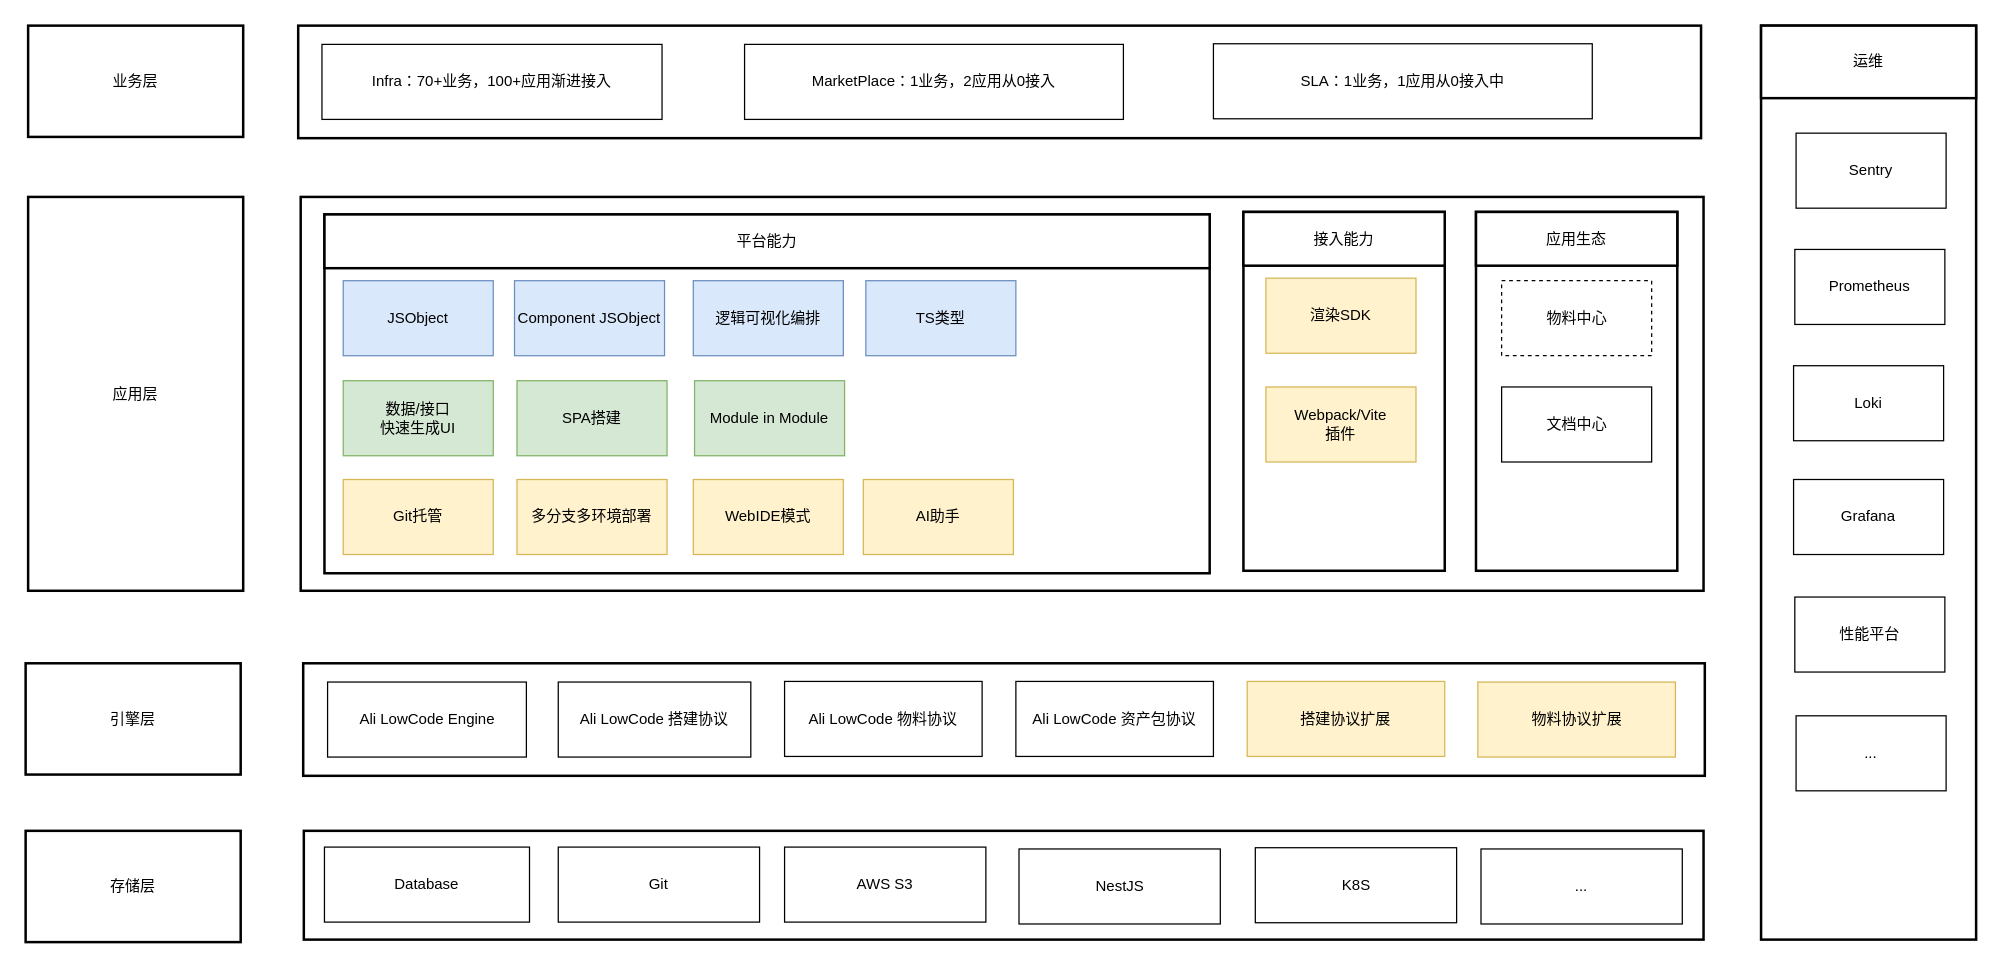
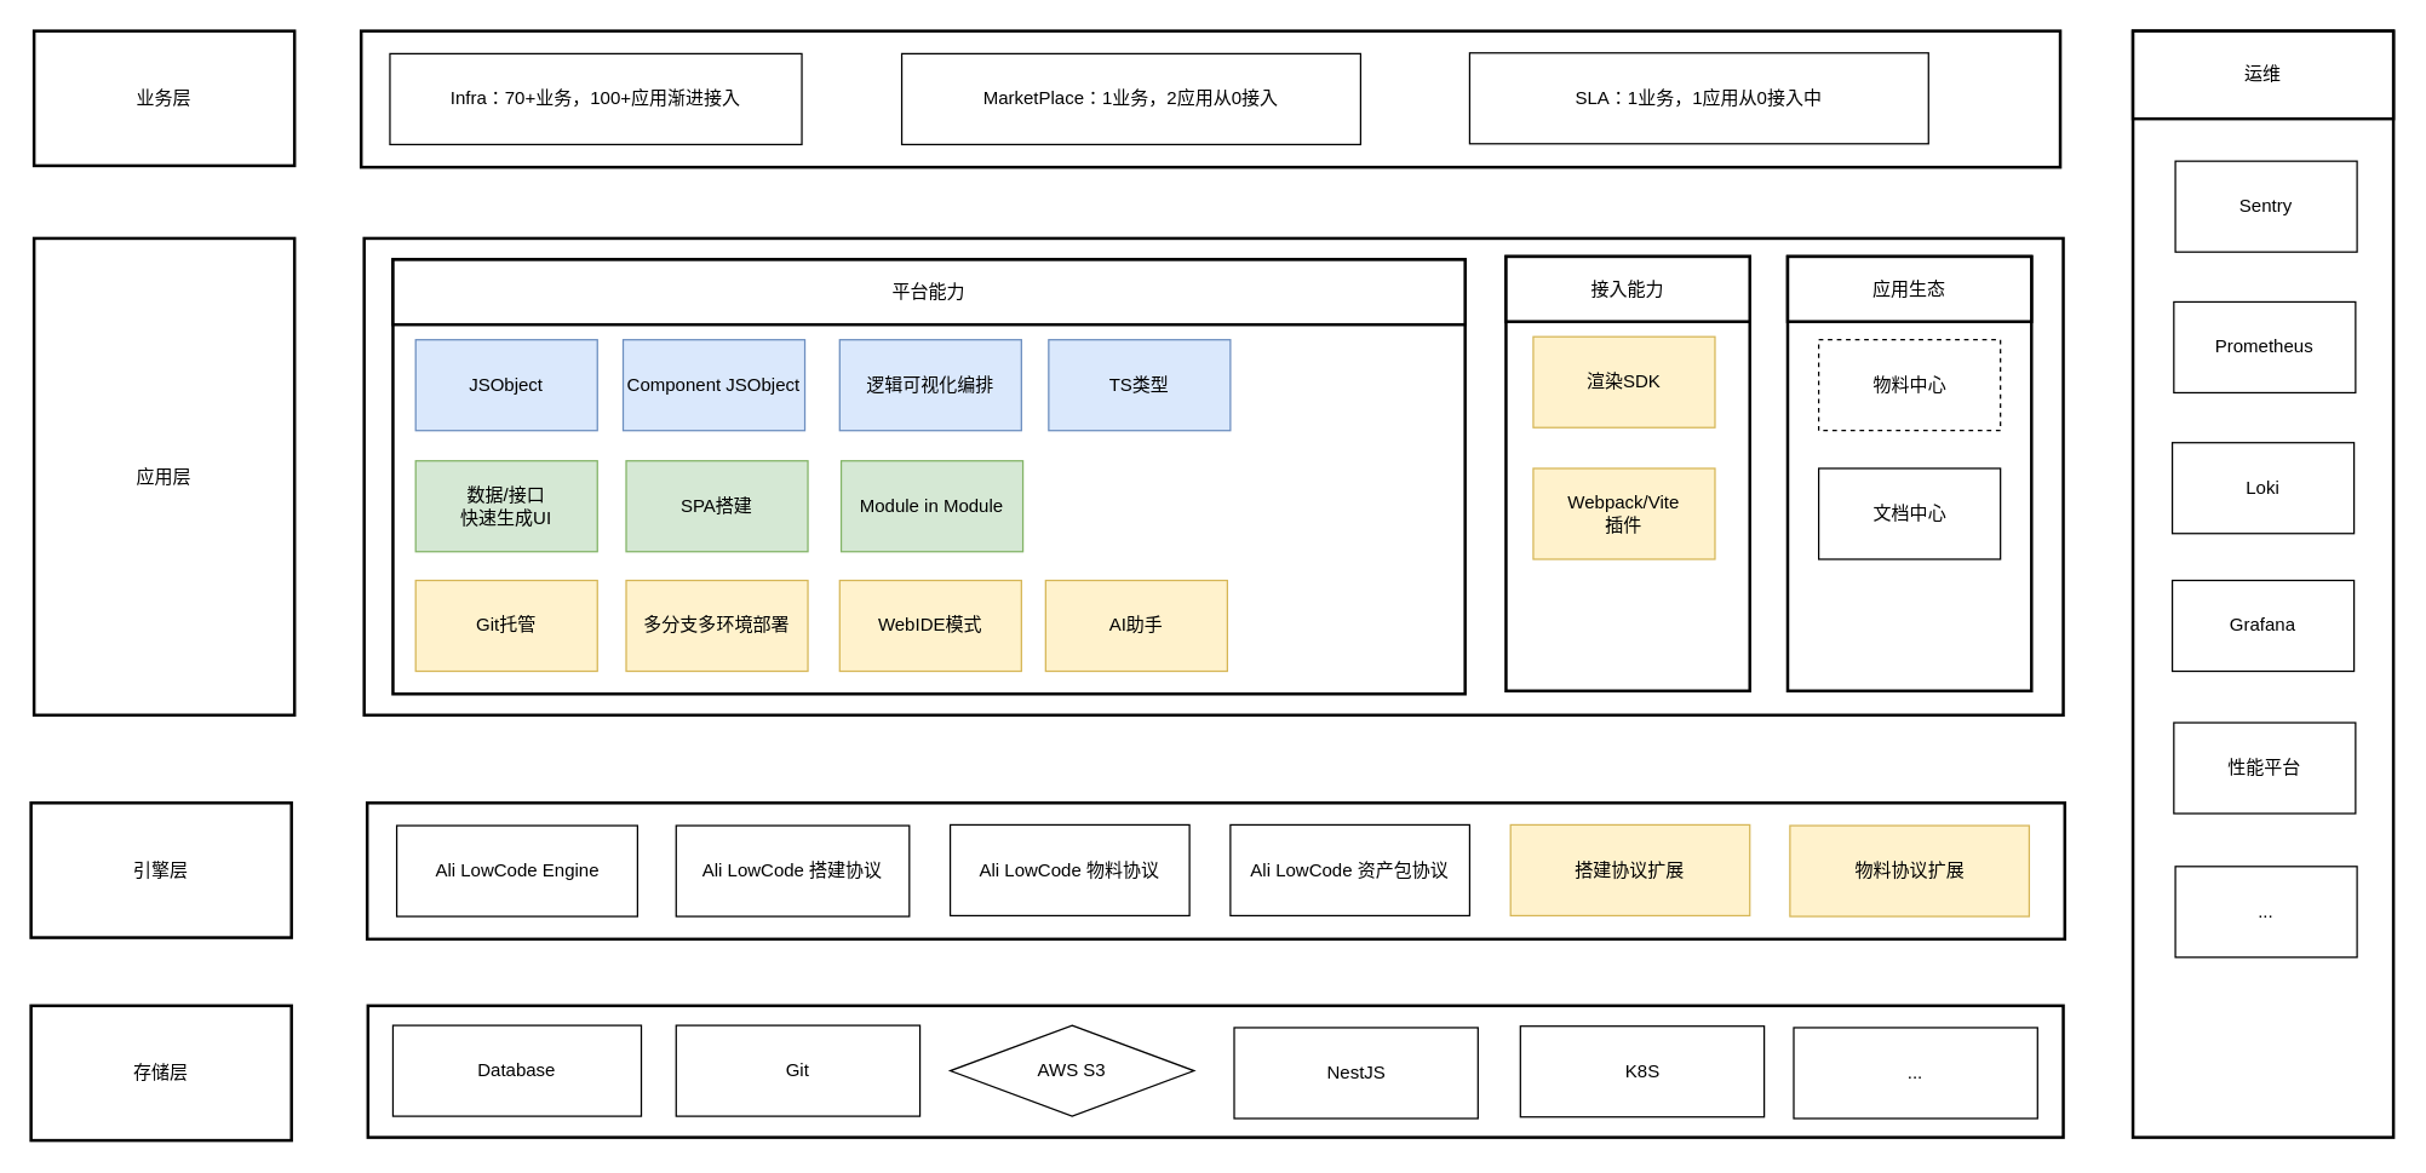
  <mxCell id="0" />
  <mxCell id="1" parent="0" />
  <mxCell id="2" value="" style="rounded=0;whiteSpace=wrap;html=1;strokeWidth=2;" parent="1" vertex="1"><mxGeometry x="242.5" y="664" width="1119.5" height="87" as="geometry" /></mxCell>
  <mxCell id="3" value="" style="rounded=0;whiteSpace=wrap;html=1;strokeWidth=2;" parent="1" vertex="1"><mxGeometry x="240" y="157" width="1122" height="315" as="geometry" /></mxCell>
  <mxCell id="4" value="" style="rounded=0;whiteSpace=wrap;html=1;strokeWidth=2;" parent="1" vertex="1"><mxGeometry x="242" y="530" width="1121" height="90" as="geometry" /></mxCell>
  <mxCell id="5" value="Database" style="rounded=0;whiteSpace=wrap;html=1;strokeWidth=1;" parent="1" vertex="1"><mxGeometry x="259" y="677" width="164" height="60" as="geometry" /></mxCell>
  <mxCell id="6" value="Git" style="rounded=0;whiteSpace=wrap;html=1;strokeWidth=1;" parent="1" vertex="1"><mxGeometry x="446" y="677" width="161" height="60" as="geometry" /></mxCell>
- <mxCell id="7" value="AWS S3" style="rounded=0;whiteSpace=wrap;html=1;strokeWidth=1;" parent="1" vertex="1"><mxGeometry x="627" y="677" width="161" height="60" as="geometry" /></mxCell>
+ <mxCell id="7" value="AWS S3" style="rhombus;whiteSpace=wrap;html=1;strokeWidth=1;" parent="1" vertex="1"><mxGeometry x="627" y="677" width="161" height="60" as="geometry" /></mxCell>
  <mxCell id="8" value="NestJS" style="rounded=0;whiteSpace=wrap;html=1;strokeWidth=1;" parent="1" vertex="1"><mxGeometry x="814.5" y="678.5" width="161" height="60" as="geometry" /></mxCell>
  <mxCell id="9" value="K8S" style="rounded=0;whiteSpace=wrap;html=1;strokeWidth=1;" parent="1" vertex="1"><mxGeometry x="1003.5" y="677.5" width="161" height="60" as="geometry" /></mxCell>
  <mxCell id="10" value="存储层" style="rounded=0;whiteSpace=wrap;html=1;strokeWidth=2;" parent="1" vertex="1"><mxGeometry x="20" y="664" width="172" height="89" as="geometry" /></mxCell>
  <mxCell id="11" value="引擎层" style="rounded=0;whiteSpace=wrap;html=1;strokeWidth=2;" parent="1" vertex="1"><mxGeometry x="20" y="530" width="172" height="89" as="geometry" /></mxCell>
  <mxCell id="12" value="Ali LowCode Engine" style="rounded=0;whiteSpace=wrap;html=1;" parent="1" vertex="1"><mxGeometry x="261.5" y="545" width="159" height="60" as="geometry" /></mxCell>
  <mxCell id="13" value="Ali LowCode 搭建协议" style="rounded=0;whiteSpace=wrap;html=1;" parent="1" vertex="1"><mxGeometry x="446" y="545" width="154" height="60" as="geometry" /></mxCell>
  <mxCell id="14" value="Ali LowCode 物料协议" style="rounded=0;whiteSpace=wrap;html=1;" parent="1" vertex="1"><mxGeometry x="627" y="544.5" width="158" height="60" as="geometry" /></mxCell>
  <mxCell id="15" value="Ali LowCode 资产包协议" style="rounded=0;whiteSpace=wrap;html=1;" parent="1" vertex="1"><mxGeometry x="812" y="544.5" width="158" height="60" as="geometry" /></mxCell>
  <mxCell id="16" value="搭建协议扩展" style="rounded=0;whiteSpace=wrap;html=1;fillColor=#fff2cc;strokeColor=#d6b656;" parent="1" vertex="1"><mxGeometry x="997" y="544.5" width="158" height="60" as="geometry" /></mxCell>
  <mxCell id="17" value="物料协议扩展" style="rounded=0;whiteSpace=wrap;html=1;fillColor=#fff2cc;strokeColor=#d6b656;" parent="1" vertex="1"><mxGeometry x="1181.5" y="545" width="158" height="60" as="geometry" /></mxCell>
  <mxCell id="18" value="应用层" style="rounded=0;whiteSpace=wrap;html=1;strokeWidth=2;" parent="1" vertex="1"><mxGeometry x="22" y="157" width="172" height="315" as="geometry" /></mxCell>
  <mxCell id="19" value="..." style="rounded=0;whiteSpace=wrap;html=1;strokeWidth=1;" parent="1" vertex="1"><mxGeometry x="1184" y="678.5" width="161" height="60" as="geometry" /></mxCell>
  <mxCell id="20" value="" style="rounded=0;whiteSpace=wrap;html=1;strokeWidth=2;" parent="1" vertex="1"><mxGeometry x="259" y="171" width="708" height="287" as="geometry" /></mxCell>
  <mxCell id="21" value="平台能力" style="rounded=0;whiteSpace=wrap;html=1;strokeWidth=2;" parent="1" vertex="1"><mxGeometry x="259" y="171" width="708" height="43" as="geometry" /></mxCell>
  <mxCell id="22" value="JSObject" style="rounded=0;whiteSpace=wrap;html=1;fillColor=#dae8fc;strokeColor=#6c8ebf;" parent="1" vertex="1"><mxGeometry x="274" y="224" width="120" height="60" as="geometry" /></mxCell>
  <mxCell id="23" value="Component JSObject" style="rounded=0;whiteSpace=wrap;html=1;fillColor=#dae8fc;strokeColor=#6c8ebf;" parent="1" vertex="1"><mxGeometry x="411" y="224" width="120" height="60" as="geometry" /></mxCell>
  <mxCell id="24" value="TS类型" style="rounded=0;whiteSpace=wrap;html=1;fillColor=#dae8fc;strokeColor=#6c8ebf;" parent="1" vertex="1"><mxGeometry x="692" y="224" width="120" height="60" as="geometry" /></mxCell>
  <mxCell id="25" value="Git托管" style="rounded=0;whiteSpace=wrap;html=1;fillColor=#fff2cc;strokeColor=#d6b656;" parent="1" vertex="1"><mxGeometry x="274" y="383" width="120" height="60" as="geometry" /></mxCell>
  <mxCell id="26" value="数据/接口&lt;div&gt;快速生成UI&lt;/div&gt;" style="rounded=0;whiteSpace=wrap;html=1;fillColor=#d5e8d4;strokeColor=#82b366;" parent="1" vertex="1"><mxGeometry x="274" y="304" width="120" height="60" as="geometry" /></mxCell>
  <mxCell id="27" value="多分支多环境部署" style="rounded=0;whiteSpace=wrap;html=1;fillColor=#fff2cc;strokeColor=#d6b656;" parent="1" vertex="1"><mxGeometry x="413" y="383" width="120" height="60" as="geometry" /></mxCell>
  <mxCell id="28" value="" style="rounded=0;whiteSpace=wrap;html=1;strokeWidth=2;" parent="1" vertex="1"><mxGeometry x="994" y="169" width="161" height="287" as="geometry" /></mxCell>
  <mxCell id="29" value="接入能力" style="rounded=0;whiteSpace=wrap;html=1;strokeWidth=2;" parent="1" vertex="1"><mxGeometry x="994" y="169" width="161" height="43" as="geometry" /></mxCell>
  <mxCell id="30" value="逻辑可视化编排" style="rounded=0;whiteSpace=wrap;html=1;fillColor=#dae8fc;strokeColor=#6c8ebf;" parent="1" vertex="1"><mxGeometry x="554" y="224" width="120" height="60" as="geometry" /></mxCell>
  <mxCell id="31" value="WebIDE模式" style="rounded=0;whiteSpace=wrap;html=1;fillColor=#fff2cc;strokeColor=#d6b656;" parent="1" vertex="1"><mxGeometry x="554" y="383" width="120" height="60" as="geometry" /></mxCell>
  <mxCell id="32" value="渲染SDK" style="rounded=0;whiteSpace=wrap;html=1;fillColor=#fff2cc;strokeColor=#d6b656;" parent="1" vertex="1"><mxGeometry x="1012" y="222" width="120" height="60" as="geometry" /></mxCell>
  <mxCell id="33" value="Webpack/Vite&lt;div&gt;插件&lt;/div&gt;" style="rounded=0;whiteSpace=wrap;html=1;fillColor=#fff2cc;strokeColor=#d6b656;" parent="1" vertex="1"><mxGeometry x="1012" y="309" width="120" height="60" as="geometry" /></mxCell>
  <mxCell id="34" value="Module in Module" style="rounded=0;whiteSpace=wrap;html=1;fillColor=#d5e8d4;strokeColor=#82b366;" parent="1" vertex="1"><mxGeometry x="555" y="304" width="120" height="60" as="geometry" /></mxCell>
  <mxCell id="35" value="SPA搭建" style="rounded=0;whiteSpace=wrap;html=1;fillColor=#d5e8d4;strokeColor=#82b366;" parent="1" vertex="1"><mxGeometry x="413" y="304" width="120" height="60" as="geometry" /></mxCell>
  <mxCell id="36" value="" style="rounded=0;whiteSpace=wrap;html=1;strokeWidth=2;" parent="1" vertex="1"><mxGeometry x="1180" y="169" width="161" height="287" as="geometry" /></mxCell>
  <mxCell id="37" value="应用生态" style="rounded=0;whiteSpace=wrap;html=1;strokeWidth=2;" parent="1" vertex="1"><mxGeometry x="1180" y="169" width="161" height="43" as="geometry" /></mxCell>
  <mxCell id="38" value="物料中心" style="rounded=0;whiteSpace=wrap;html=1;dashed=1;" parent="1" vertex="1"><mxGeometry x="1200.5" y="224" width="120" height="60" as="geometry" /></mxCell>
  <mxCell id="39" value="文档中心" style="rounded=0;whiteSpace=wrap;html=1;" parent="1" vertex="1"><mxGeometry x="1200.5" y="309" width="120" height="60" as="geometry" /></mxCell>
  <mxCell id="40" value="业务层" style="rounded=0;whiteSpace=wrap;html=1;strokeWidth=2;" parent="1" vertex="1"><mxGeometry x="22" y="20" width="172" height="89" as="geometry" /></mxCell>
  <mxCell id="41" value="" style="rounded=0;whiteSpace=wrap;html=1;strokeWidth=2;" parent="1" vertex="1"><mxGeometry x="238" y="20" width="1122" height="90" as="geometry" /></mxCell>
  <mxCell id="42" value="Infra：70+业务，100+应用渐进接入" style="rounded=0;whiteSpace=wrap;html=1;" parent="1" vertex="1"><mxGeometry x="257" y="35" width="272" height="60" as="geometry" /></mxCell>
  <mxCell id="43" value="MarketPlace：1业务，2应用从0接入" style="rounded=0;whiteSpace=wrap;html=1;" parent="1" vertex="1"><mxGeometry x="595" y="35" width="303" height="60" as="geometry" /></mxCell>
  <mxCell id="44" value="SLA：1业务，1应用从0接入中" style="rounded=0;whiteSpace=wrap;html=1;" parent="1" vertex="1"><mxGeometry x="970" y="34.5" width="303" height="60" as="geometry" /></mxCell>
  <mxCell id="45" value="" style="rounded=0;whiteSpace=wrap;html=1;strokeWidth=2;" parent="1" vertex="1"><mxGeometry x="1408" y="20" width="172" height="731" as="geometry" /></mxCell>
  <mxCell id="46" value="运维" style="rounded=0;whiteSpace=wrap;html=1;strokeWidth=2;" parent="1" vertex="1"><mxGeometry x="1408" y="20" width="172" height="58" as="geometry" /></mxCell>
  <mxCell id="47" value="Sentry" style="rounded=0;whiteSpace=wrap;html=1;" parent="1" vertex="1"><mxGeometry x="1436" y="106" width="120" height="60" as="geometry" /></mxCell>
  <mxCell id="48" value="Prometheus" style="rounded=0;whiteSpace=wrap;html=1;" parent="1" vertex="1"><mxGeometry x="1435" y="199" width="120" height="60" as="geometry" /></mxCell>
  <mxCell id="49" value="Loki" style="rounded=0;whiteSpace=wrap;html=1;" parent="1" vertex="1"><mxGeometry x="1434" y="292" width="120" height="60" as="geometry" /></mxCell>
  <mxCell id="50" value="Grafana" style="rounded=0;whiteSpace=wrap;html=1;" parent="1" vertex="1"><mxGeometry x="1434" y="383" width="120" height="60" as="geometry" /></mxCell>
  <mxCell id="51" value="性能平台" style="rounded=0;whiteSpace=wrap;html=1;" parent="1" vertex="1"><mxGeometry x="1435" y="477" width="120" height="60" as="geometry" /></mxCell>
  <mxCell id="52" value="..." style="rounded=0;whiteSpace=wrap;html=1;" parent="1" vertex="1"><mxGeometry x="1436" y="572" width="120" height="60" as="geometry" /></mxCell>
  <mxCell id="53" value="AI助手" style="rounded=0;whiteSpace=wrap;html=1;fillColor=#fff2cc;strokeColor=#d6b656;" parent="1" vertex="1"><mxGeometry x="690" y="383" width="120" height="60" as="geometry" /></mxCell>
